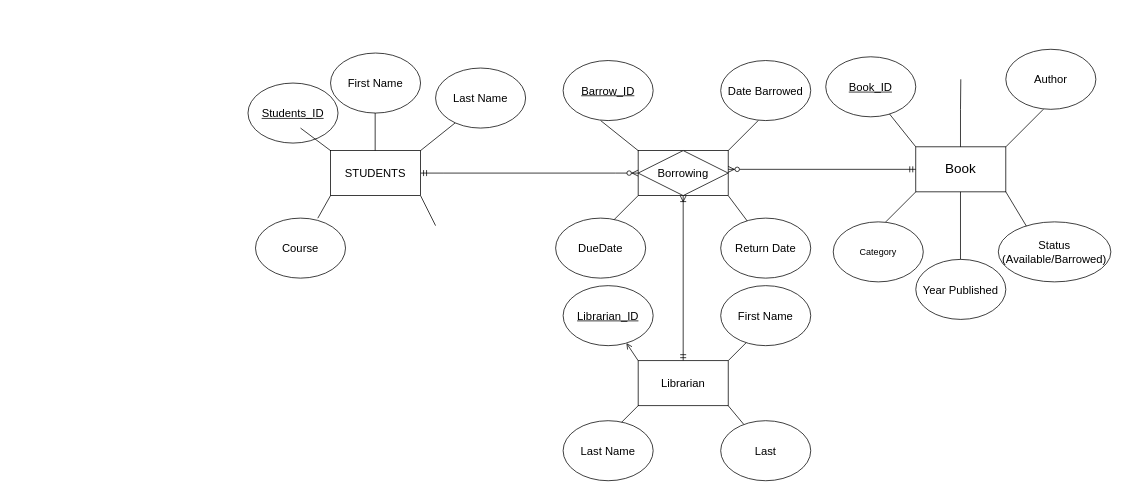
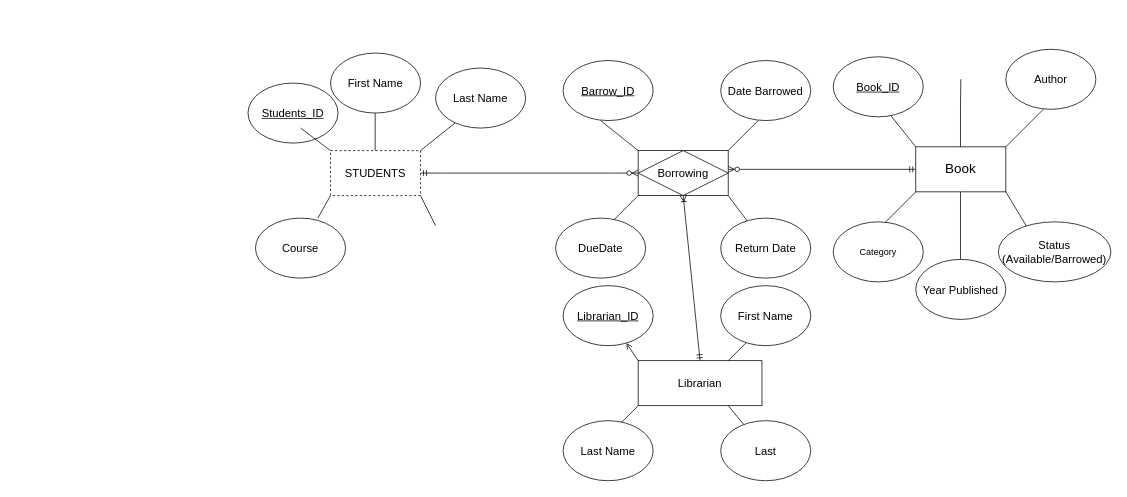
  <mxCell id="0" />
  <mxCell id="1" parent="0" />
  <mxCell id="2" value="" style="rounded=0;whiteSpace=wrap;html=1;" vertex="1" parent="1"><mxGeometry x="850" y="200" width="120" height="60" as="geometry" /></mxCell>
  <mxCell id="3" value="&lt;font style=&quot;font-size: 15px;&quot;&gt;Borrowing&lt;/font&gt;" style="rounded=0;whiteSpace=wrap;html=1;shape=rhombus;perimeter=rhombusPerimeter;" vertex="1" parent="1"><mxGeometry x="850" y="200" width="120" height="60" as="geometry" /></mxCell>
  <mxCell id="4" value="" style="endArrow=none;html=1;rounded=0;" edge="1" parent="1"><mxGeometry width="50" height="50" relative="1" as="geometry"><mxPoint x="970" y="200" as="sourcePoint" /><mxPoint x="1010" y="160" as="targetPoint" /></mxGeometry></mxCell>
  <mxCell id="5" value="" style="endArrow=none;html=1;rounded=0;" edge="1" parent="1"><mxGeometry width="50" height="50" relative="1" as="geometry"><mxPoint x="850" y="200" as="sourcePoint" /><mxPoint x="800" y="160" as="targetPoint" /></mxGeometry></mxCell>
  <mxCell id="6" value="&lt;font style=&quot;font-size: 15px;&quot;&gt;Date Barrowed&lt;/font&gt;" style="ellipse;whiteSpace=wrap;html=1;" vertex="1" parent="1"><mxGeometry x="960" y="80" width="120" height="80" as="geometry" /></mxCell>
  <mxCell id="7" value="&lt;u&gt;&lt;font style=&quot;font-size: 15px;&quot;&gt;Barrow_ID&lt;/font&gt;&lt;/u&gt;" style="ellipse;whiteSpace=wrap;html=1;" vertex="1" parent="1"><mxGeometry x="750" y="80" width="120" height="80" as="geometry" /></mxCell>
  <mxCell id="8" value="" style="endArrow=none;html=1;rounded=0;" edge="1" parent="1"><mxGeometry width="50" height="50" relative="1" as="geometry"><mxPoint x="810" y="300" as="sourcePoint" /><mxPoint x="850" y="260" as="targetPoint" /></mxGeometry></mxCell>
  <mxCell id="9" value="" style="endArrow=none;html=1;rounded=0;" edge="1" parent="1"><mxGeometry width="50" height="50" relative="1" as="geometry"><mxPoint x="1000" y="300" as="sourcePoint" /><mxPoint x="970" y="260" as="targetPoint" /></mxGeometry></mxCell>
  <mxCell id="10" value="&lt;font style=&quot;font-size: 15px;&quot;&gt;DueDate&lt;/font&gt;" style="ellipse;whiteSpace=wrap;html=1;" vertex="1" parent="1"><mxGeometry x="740" y="290" width="120" height="80" as="geometry" /></mxCell>
  <mxCell id="11" value="&lt;font style=&quot;font-size: 15px;&quot;&gt;Return Date&lt;/font&gt;" style="ellipse;whiteSpace=wrap;html=1;" vertex="1" parent="1"><mxGeometry x="960" y="290" width="120" height="80" as="geometry" /></mxCell>
  <mxCell id="12" value="" style="edgeStyle=entityRelationEdgeStyle;fontSize=12;html=1;endArrow=ERzeroToMany;startArrow=ERmandOne;rounded=0;entryX=0;entryY=0.5;entryDx=0;entryDy=0;exitX=1;exitY=0.5;exitDx=0;exitDy=0;" edge="1" parent="1" source="29" target="3"><mxGeometry width="100" height="100" relative="1" as="geometry"><mxPoint x="490" y="230" as="sourcePoint" /><mxPoint x="590" y="130" as="targetPoint" /><Array as="points"><mxPoint x="20" y="20" /></Array></mxGeometry></mxCell>
  <mxCell id="13" value="" style="fontSize=12;html=1;endArrow=ERoneToMany;startArrow=ERmandOne;rounded=0;exitX=0.5;exitY=0;exitDx=0;exitDy=0;" edge="1" parent="1" source="15"><mxGeometry width="100" height="100" relative="1" as="geometry"><mxPoint x="910" y="550" as="sourcePoint" /><mxPoint x="910" y="260" as="targetPoint" /></mxGeometry></mxCell>
  <mxCell id="14" value="" style="group" vertex="1" connectable="0" parent="1"><mxGeometry x="750" y="380" width="330" height="260" as="geometry" /></mxCell>
- <mxCell id="15" value="&lt;font style=&quot;font-size: 15px;&quot;&gt;Librarian&lt;/font&gt;" style="rounded=0;whiteSpace=wrap;html=1;" vertex="1" parent="14"><mxGeometry x="100" y="100" width="120" height="60" as="geometry" /></mxCell>
+ <mxCell id="15" value="&lt;font style=&quot;font-size: 15px;&quot;&gt;Librarian&lt;/font&gt;" style="rounded=0;whiteSpace=wrap;html=1;" vertex="1" parent="14"><mxGeometry x="100" y="100" width="165" height="60" as="geometry" /></mxCell>
  <mxCell id="16" value="" style="endArrow=none;html=1;rounded=0;" edge="1" parent="14"><mxGeometry width="50" height="50" relative="1" as="geometry"><mxPoint x="220" y="100" as="sourcePoint" /><mxPoint x="260" y="60" as="targetPoint" /></mxGeometry></mxCell>
  <mxCell id="17" value="" style="endArrow=none;html=1;rounded=0;exitX=0;exitY=0;exitDx=0;exitDy=0;" edge="1" parent="14" source="24"><mxGeometry width="50" height="50" relative="1" as="geometry"><mxPoint x="110" y="110" as="sourcePoint" /><mxPoint x="70" y="70" as="targetPoint" /></mxGeometry></mxCell>
  <mxCell id="18" value="" style="endArrow=none;html=1;rounded=0;" edge="1" parent="14"><mxGeometry width="50" height="50" relative="1" as="geometry"><mxPoint x="60" y="200" as="sourcePoint" /><mxPoint x="100" y="160" as="targetPoint" /></mxGeometry></mxCell>
  <mxCell id="19" value="" style="endArrow=none;html=1;rounded=0;" edge="1" parent="14" source="22"><mxGeometry width="50" height="50" relative="1" as="geometry"><mxPoint x="250" y="200" as="sourcePoint" /><mxPoint x="220" y="160" as="targetPoint" /></mxGeometry></mxCell>
  <mxCell id="20" value="&lt;font style=&quot;font-size: 15px;&quot;&gt;First Name&lt;/font&gt;" style="ellipse;whiteSpace=wrap;html=1;" vertex="1" parent="14"><mxGeometry x="210" width="120" height="80" as="geometry" /></mxCell>
  <mxCell id="21" value="&lt;font style=&quot;font-size: 15px;&quot;&gt;Last Name&lt;/font&gt;" style="ellipse;whiteSpace=wrap;html=1;" vertex="1" parent="14"><mxGeometry y="180" width="120" height="80" as="geometry" /></mxCell>
  <mxCell id="22" value="&lt;font style=&quot;font-size: 15px;&quot;&gt;Last&lt;/font&gt;" style="ellipse;whiteSpace=wrap;html=1;movable=1;resizable=1;rotatable=1;deletable=1;editable=1;locked=0;connectable=1;" vertex="1" parent="14"><mxGeometry x="210" y="180" width="120" height="80" as="geometry" /></mxCell>
  <mxCell id="23" value="" style="endArrow=open;html=1;rounded=0;exitX=0;exitY=0;exitDx=0;exitDy=0;" edge="1" parent="14" source="15" target="24"><mxGeometry width="50" height="50" relative="1" as="geometry"><mxPoint x="100" y="100" as="sourcePoint" /><mxPoint x="70" y="70" as="targetPoint" /></mxGeometry></mxCell>
  <mxCell id="24" value="&lt;font style=&quot;font-size: 15px;&quot;&gt;&lt;u&gt;Librarian_ID&lt;/u&gt;&lt;/font&gt;" style="ellipse;whiteSpace=wrap;html=1;" vertex="1" parent="14"><mxGeometry width="120" height="80" as="geometry" /></mxCell>
  <mxCell id="25" value="" style="group" vertex="1" connectable="0" parent="1"><mxGeometry x="330" y="70" width="370" height="300" as="geometry" /></mxCell>
  <mxCell id="26" value="&lt;u&gt;&lt;font style=&quot;font-size: 15px;&quot;&gt;Students_ID&lt;/font&gt;&lt;/u&gt;" style="ellipse;whiteSpace=wrap;html=1;" vertex="1" parent="25"><mxGeometry y="40" width="120" height="80" as="geometry" /></mxCell>
  <mxCell id="27" value="&lt;font style=&quot;font-size: 15px;&quot;&gt;Course&lt;/font&gt;" style="ellipse;whiteSpace=wrap;html=1;" vertex="1" parent="25"><mxGeometry x="10" y="220" width="120" height="80" as="geometry" /></mxCell>
  <mxCell id="28" value="" style="group" vertex="1" connectable="0" parent="25"><mxGeometry x="70" width="300" height="300" as="geometry" /></mxCell>
- <mxCell id="29" value="&lt;font style=&quot;font-size: 15px;&quot;&gt;STUDENTS&lt;/font&gt;" style="rounded=0;whiteSpace=wrap;html=1;" vertex="1" parent="28"><mxGeometry x="40" y="130" width="120" height="60" as="geometry" /></mxCell>
+ <mxCell id="29" value="&lt;font style=&quot;font-size: 15px;&quot;&gt;STUDENTS&lt;/font&gt;" style="rounded=0;whiteSpace=wrap;html=1;dashed=1;" vertex="1" parent="28"><mxGeometry x="40" y="130" width="120" height="60" as="geometry" /></mxCell>
  <mxCell id="30" value="" style="endArrow=none;html=1;rounded=0;entryX=0;entryY=0;entryDx=0;entryDy=0;" edge="1" parent="28" target="29"><mxGeometry width="50" height="50" relative="1" as="geometry"><mxPoint y="100" as="sourcePoint" /><mxPoint x="20" y="110" as="targetPoint" /><Array as="points" /></mxGeometry></mxCell>
  <mxCell id="31" value="" style="endArrow=none;html=1;rounded=0;entryX=0.5;entryY=1;entryDx=0;entryDy=0;" edge="1" parent="28"><mxGeometry width="50" height="50" relative="1" as="geometry"><mxPoint x="99.5" y="130" as="sourcePoint" /><mxPoint x="99.5" y="50" as="targetPoint" /></mxGeometry></mxCell>
  <mxCell id="32" value="&lt;font style=&quot;font-size: 15px;&quot;&gt;First Name&lt;/font&gt;" style="ellipse;whiteSpace=wrap;html=1;" vertex="1" parent="28"><mxGeometry x="40" width="120" height="80" as="geometry" /></mxCell>
  <mxCell id="33" value="" style="endArrow=none;html=1;rounded=0;" edge="1" parent="28"><mxGeometry width="50" height="50" relative="1" as="geometry"><mxPoint x="160" y="130" as="sourcePoint" /><mxPoint x="210" y="90" as="targetPoint" /></mxGeometry></mxCell>
  <mxCell id="34" value="&lt;font style=&quot;font-size: 15px;&quot;&gt;Last Name&lt;/font&gt;" style="ellipse;whiteSpace=wrap;html=1;" vertex="1" parent="28"><mxGeometry x="180" y="20" width="120" height="80" as="geometry" /></mxCell>
  <mxCell id="35" value="" style="endArrow=none;html=1;rounded=0;exitX=0.692;exitY=0.002;exitDx=0;exitDy=0;exitPerimeter=0;" edge="1" parent="28" source="27"><mxGeometry width="50" height="50" relative="1" as="geometry"><mxPoint y="230" as="sourcePoint" /><mxPoint x="40" y="190" as="targetPoint" /></mxGeometry></mxCell>
  <mxCell id="36" value="" style="endArrow=none;html=1;rounded=0;" edge="1" parent="28"><mxGeometry width="50" height="50" relative="1" as="geometry"><mxPoint x="180" y="230" as="sourcePoint" /><mxPoint x="160" y="190" as="targetPoint" /></mxGeometry></mxCell>
  <mxCell id="37" value="" style="group" vertex="1" connectable="0" parent="1"><mxGeometry x="1100" y="25" width="380" height="400" as="geometry" /></mxCell>
  <mxCell id="38" value="&lt;font style=&quot;font-size: 18px;&quot;&gt;Book&lt;/font&gt;" style="rounded=0;whiteSpace=wrap;html=1;" vertex="1" parent="37"><mxGeometry x="120" y="170" width="120" height="60" as="geometry" /></mxCell>
  <mxCell id="39" value="" style="endArrow=none;html=1;rounded=0;" edge="1" parent="37"><mxGeometry width="50" height="50" relative="1" as="geometry"><mxPoint x="120" y="170" as="sourcePoint" /><mxPoint x="80" y="120" as="targetPoint" /></mxGeometry></mxCell>
  <mxCell id="40" value="" style="endArrow=none;html=1;rounded=0;" edge="1" parent="37"><mxGeometry width="50" height="50" relative="1" as="geometry"><mxPoint x="240" y="170" as="sourcePoint" /><mxPoint x="290" y="120" as="targetPoint" /></mxGeometry></mxCell>
  <mxCell id="41" value="" style="endArrow=none;html=1;rounded=0;" edge="1" parent="37"><mxGeometry width="50" height="50" relative="1" as="geometry"><mxPoint x="179.58" y="170" as="sourcePoint" /><mxPoint x="180" y="80" as="targetPoint" /><Array as="points"><mxPoint x="179.58" y="120" /></Array></mxGeometry></mxCell>
- <mxCell id="42" value="&lt;u&gt;&lt;font style=&quot;font-size: 15px;&quot;&gt;Book_ID&lt;/font&gt;&lt;/u&gt;" style="ellipse;whiteSpace=wrap;html=1;" vertex="1" parent="37"><mxGeometry y="50" width="120" height="80" as="geometry" /></mxCell>
+ <mxCell id="42" value="&lt;u&gt;&lt;font style=&quot;font-size: 15px;&quot;&gt;Book_ID&lt;/font&gt;&lt;/u&gt;" style="ellipse;whiteSpace=wrap;html=1;" vertex="1" parent="37"><mxGeometry x="10" y="50" width="120" height="80" as="geometry" /></mxCell>
  <mxCell id="43" value="&lt;font style=&quot;font-size: 15px;&quot;&gt;Author&lt;/font&gt;" style="ellipse;whiteSpace=wrap;html=1;" vertex="1" parent="37"><mxGeometry x="240" y="40" width="120" height="80" as="geometry" /></mxCell>
  <mxCell id="44" value="" style="endArrow=none;html=1;rounded=0;" edge="1" parent="37"><mxGeometry width="50" height="50" relative="1" as="geometry"><mxPoint x="80" y="270" as="sourcePoint" /><mxPoint x="120" y="230" as="targetPoint" /></mxGeometry></mxCell>
  <mxCell id="45" value="Category" style="ellipse;whiteSpace=wrap;html=1;" vertex="1" parent="37"><mxGeometry x="10" y="270" width="120" height="80" as="geometry" /></mxCell>
  <mxCell id="46" value="" style="endArrow=none;html=1;rounded=0;" edge="1" parent="37"><mxGeometry width="50" height="50" relative="1" as="geometry"><mxPoint x="270" y="280" as="sourcePoint" /><mxPoint x="240" y="230" as="targetPoint" /></mxGeometry></mxCell>
  <mxCell id="47" value="&lt;font style=&quot;font-size: 15px;&quot;&gt;Status (Available/Barrowed)&lt;/font&gt;" style="ellipse;whiteSpace=wrap;html=1;" vertex="1" parent="37"><mxGeometry x="230" y="270" width="150" height="80" as="geometry" /></mxCell>
  <mxCell id="48" value="" style="endArrow=none;html=1;rounded=0;" edge="1" parent="37"><mxGeometry width="50" height="50" relative="1" as="geometry"><mxPoint x="179.58" y="320" as="sourcePoint" /><mxPoint x="179.58" y="230" as="targetPoint" /></mxGeometry></mxCell>
  <mxCell id="49" value="&lt;font style=&quot;font-size: 15px;&quot;&gt;Year Published&lt;/font&gt;" style="ellipse;whiteSpace=wrap;html=1;" vertex="1" parent="37"><mxGeometry x="120" y="320" width="120" height="80" as="geometry" /></mxCell>
  <mxCell id="50" value="" style="fontSize=12;html=1;endArrow=ERzeroToMany;startArrow=ERmandOne;rounded=0;exitX=0;exitY=0.5;exitDx=0;exitDy=0;" edge="1" parent="1" source="38"><mxGeometry width="100" height="100" relative="1" as="geometry"><mxPoint x="1200" y="227.5" as="sourcePoint" /><mxPoint x="970" y="225" as="targetPoint" /></mxGeometry></mxCell>
